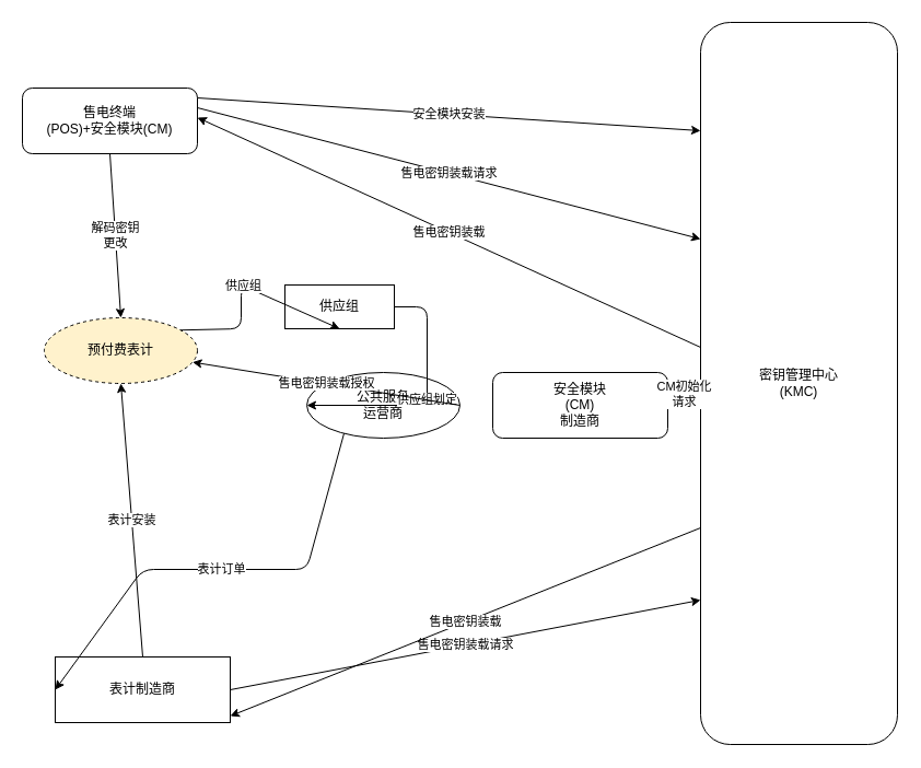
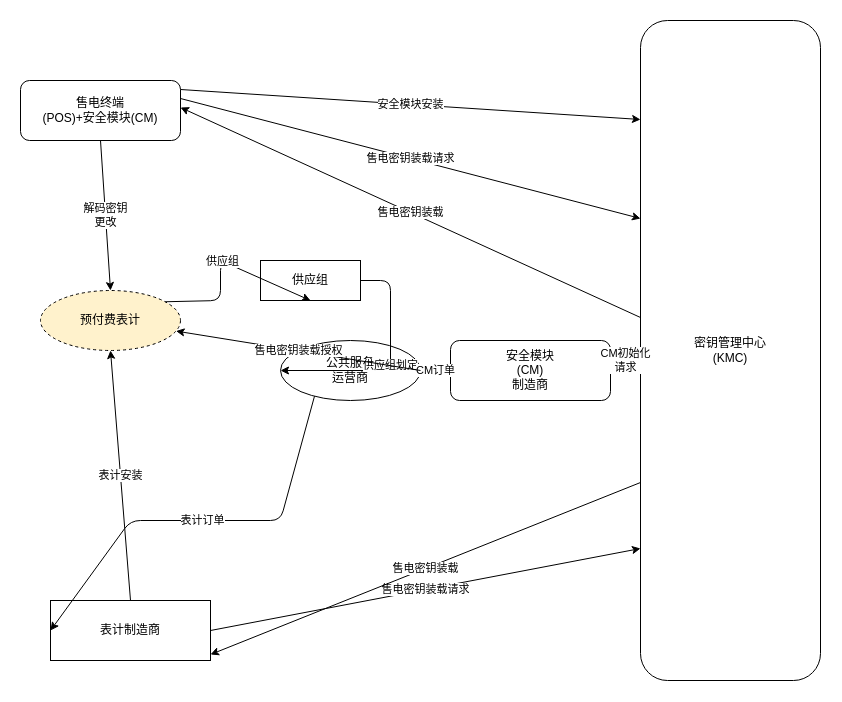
  <mxCell id="0" />
  <mxCell id="1" parent="0" />
  <mxCell id="2" value="售电终端&lt;br&gt;(POS)+安全模块(CM)" style="rounded=1;whiteSpace=wrap;html=1;" parent="1" vertex="1"><mxGeometry x="20" y="80" width="160" height="60" as="geometry" /></mxCell>
  <mxCell id="3" value="预付费表计" style="ellipse;whiteSpace=wrap;html=1;dashed=1;fillColor=#fff2cc;" parent="1" vertex="1"><mxGeometry x="40" y="290" width="140" height="60" as="geometry" /></mxCell>
  <mxCell id="4" value="密钥管理中心&lt;br&gt;(KMC)" style="rounded=1;whiteSpace=wrap;html=1;" parent="1" vertex="1"><mxGeometry x="640" y="20" width="180" height="660" as="geometry" /></mxCell>
  <mxCell id="5" value="公共服务&lt;br&gt;运营商" style="ellipse;whiteSpace=wrap;html=1;" parent="1" vertex="1"><mxGeometry x="280" y="340" width="140" height="60" as="geometry" /></mxCell>
  <mxCell id="6" value="供应组" style="whiteSpace=wrap;html=1;" parent="1" vertex="1"><mxGeometry x="260" y="260" width="100" height="40" as="geometry" /></mxCell>
  <mxCell id="7" value="安全模块&lt;br&gt;(CM)&lt;br&gt;制造商" style="rounded=1;whiteSpace=wrap;html=1;" parent="1" vertex="1"><mxGeometry x="450" y="340" width="160" height="60" as="geometry" /></mxCell>
  <mxCell id="8" value="表计制造商" style="whiteSpace=wrap;html=1;" parent="1" vertex="1"><mxGeometry x="50" y="600" width="160" height="60" as="geometry" /></mxCell>
  <mxCell id="9" value="安全模块安装" style="endArrow=classic;html=1;entryX=0;entryY=0.15;exitX=1;exitY=0.15;" parent="1" source="2" target="4" edge="1"><mxGeometry width="50" height="50" relative="1" as="geometry"><mxPoint x="180" y="90" as="sourcePoint" /><mxPoint x="640" y="90" as="targetPoint" /></mxGeometry></mxCell>
  <mxCell id="10" value="售电密钥装载请求" style="endArrow=classic;html=1;entryX=0;entryY=0.3;exitX=1;exitY=0.3;" parent="1" source="2" target="4" edge="1"><mxGeometry width="50" height="50" relative="1" as="geometry"><mxPoint x="180" y="100" as="sourcePoint" /><mxPoint x="640" y="100" as="targetPoint" /></mxGeometry></mxCell>
  <mxCell id="11" value="售电密钥装载" style="endArrow=classic;html=1;entryX=1;entryY=0.45;exitX=0;exitY=0.45;" parent="1" source="4" target="2" edge="1"><mxGeometry width="50" height="50" relative="1" as="geometry"><mxPoint x="640" y="110" as="sourcePoint" /><mxPoint x="180" y="110" as="targetPoint" /></mxGeometry></mxCell>
  <mxCell id="12" value="解码密钥&lt;br&gt;更改" style="endArrow=classic;html=1;entryX=0.5;entryY=0;exitX=0.5;exitY=1;" parent="1" source="2" target="3" edge="1"><mxGeometry width="50" height="50" relative="1" as="geometry"><mxPoint x="100" y="140" as="sourcePoint" /><mxPoint x="110" y="290" as="targetPoint" /></mxGeometry></mxCell>
  <mxCell id="13" value="供应组" style="endArrow=classic;html=1;entryX=0.5;entryY=1;exitX=1;exitY=0.1;" parent="1" source="3" target="6" edge="1"><mxGeometry width="50" height="50" relative="1" as="geometry"><mxPoint x="180" y="300" as="sourcePoint" /><mxPoint x="310" y="300" as="targetPoint" /><Array as="points"><mxPoint x="220" y="300" /><mxPoint x="220" y="260" /></Array></mxGeometry></mxCell>
  <mxCell id="14" value="供应组划定" style="endArrow=classic;html=1;entryX=0;entryY=0.5;exitX=1;exitY=0.5;" parent="1" source="6" target="5" edge="1"><mxGeometry width="50" height="50" relative="1" as="geometry"><mxPoint x="360" y="280" as="sourcePoint" /><mxPoint x="280" y="370" as="targetPoint" /><Array as="points"><mxPoint x="390" y="280" /><mxPoint x="390" y="370" /></Array></mxGeometry></mxCell>
+ <mxCell id="15" value="CM订单" style="endArrow=classic;html=1;entryX=0;entryY=0.5;exitX=1;exitY=0.5;" parent="1" source="5" target="7" edge="1"><mxGeometry width="50" height="50" relative="1" as="geometry"><mxPoint x="420" y="370" as="sourcePoint" /><mxPoint x="450" y="370" as="targetPoint" /></mxGeometry></mxCell>
  <mxCell id="16" value="CM初始化&lt;br&gt;请求" style="endArrow=classic;html=1;entryX=0;entryY=0.5;exitX=1;exitY=0.5;" parent="1" source="7" target="4" edge="1"><mxGeometry width="50" height="50" relative="1" as="geometry"><mxPoint x="610" y="370" as="sourcePoint" /><mxPoint x="640" y="370" as="targetPoint" /></mxGeometry></mxCell>
  <mxCell id="17" value="售电密钥装载授权" style="endArrow=classic;html=1;exitX=1;exitY=0.5;" parent="1" source="5" target="3" edge="1"><mxGeometry width="50" height="50" relative="1" as="geometry"><mxPoint x="420" y="370" as="sourcePoint" /><mxPoint x="640" y="420" as="targetPoint" /></mxGeometry></mxCell>
  <mxCell id="18" value="表计订单" style="endArrow=classic;html=1;entryX=0;entryY=0.5;exitX=0.2;exitY=1;" parent="1" source="5" target="8" edge="1"><mxGeometry width="50" height="50" relative="1" as="geometry"><mxPoint x="280" y="400" as="sourcePoint" /><mxPoint x="130" y="600" as="targetPoint" /><Array as="points"><mxPoint x="280" y="520" /><mxPoint x="130" y="520" /></Array></mxGeometry></mxCell>
  <mxCell id="19" value="售电密钥装载请求" style="endArrow=classic;html=1;entryX=0;entryY=0.8;exitX=1;exitY=0.5;" parent="1" source="8" target="4" edge="1"><mxGeometry width="50" height="50" relative="1" as="geometry"><mxPoint x="210" y="630" as="sourcePoint" /><mxPoint x="640" y="550" as="targetPoint" /></mxGeometry></mxCell>
  <mxCell id="20" value="售电密钥装载" style="endArrow=classic;html=1;entryX=1;entryY=0.9;exitX=0;exitY=0.7;" parent="1" source="4" target="8" edge="1"><mxGeometry width="50" height="50" relative="1" as="geometry"><mxPoint x="640" y="560" as="sourcePoint" /><mxPoint x="210" y="640" as="targetPoint" /></mxGeometry></mxCell>
  <mxCell id="21" value="表计安装" style="endArrow=classic;html=1;entryX=0.5;entryY=1;exitX=0.5;exitY=0;" parent="1" source="8" target="3" edge="1"><mxGeometry width="50" height="50" relative="1" as="geometry"><mxPoint x="130" y="600" as="sourcePoint" /><mxPoint x="110" y="350" as="targetPoint" /></mxGeometry></mxCell>
